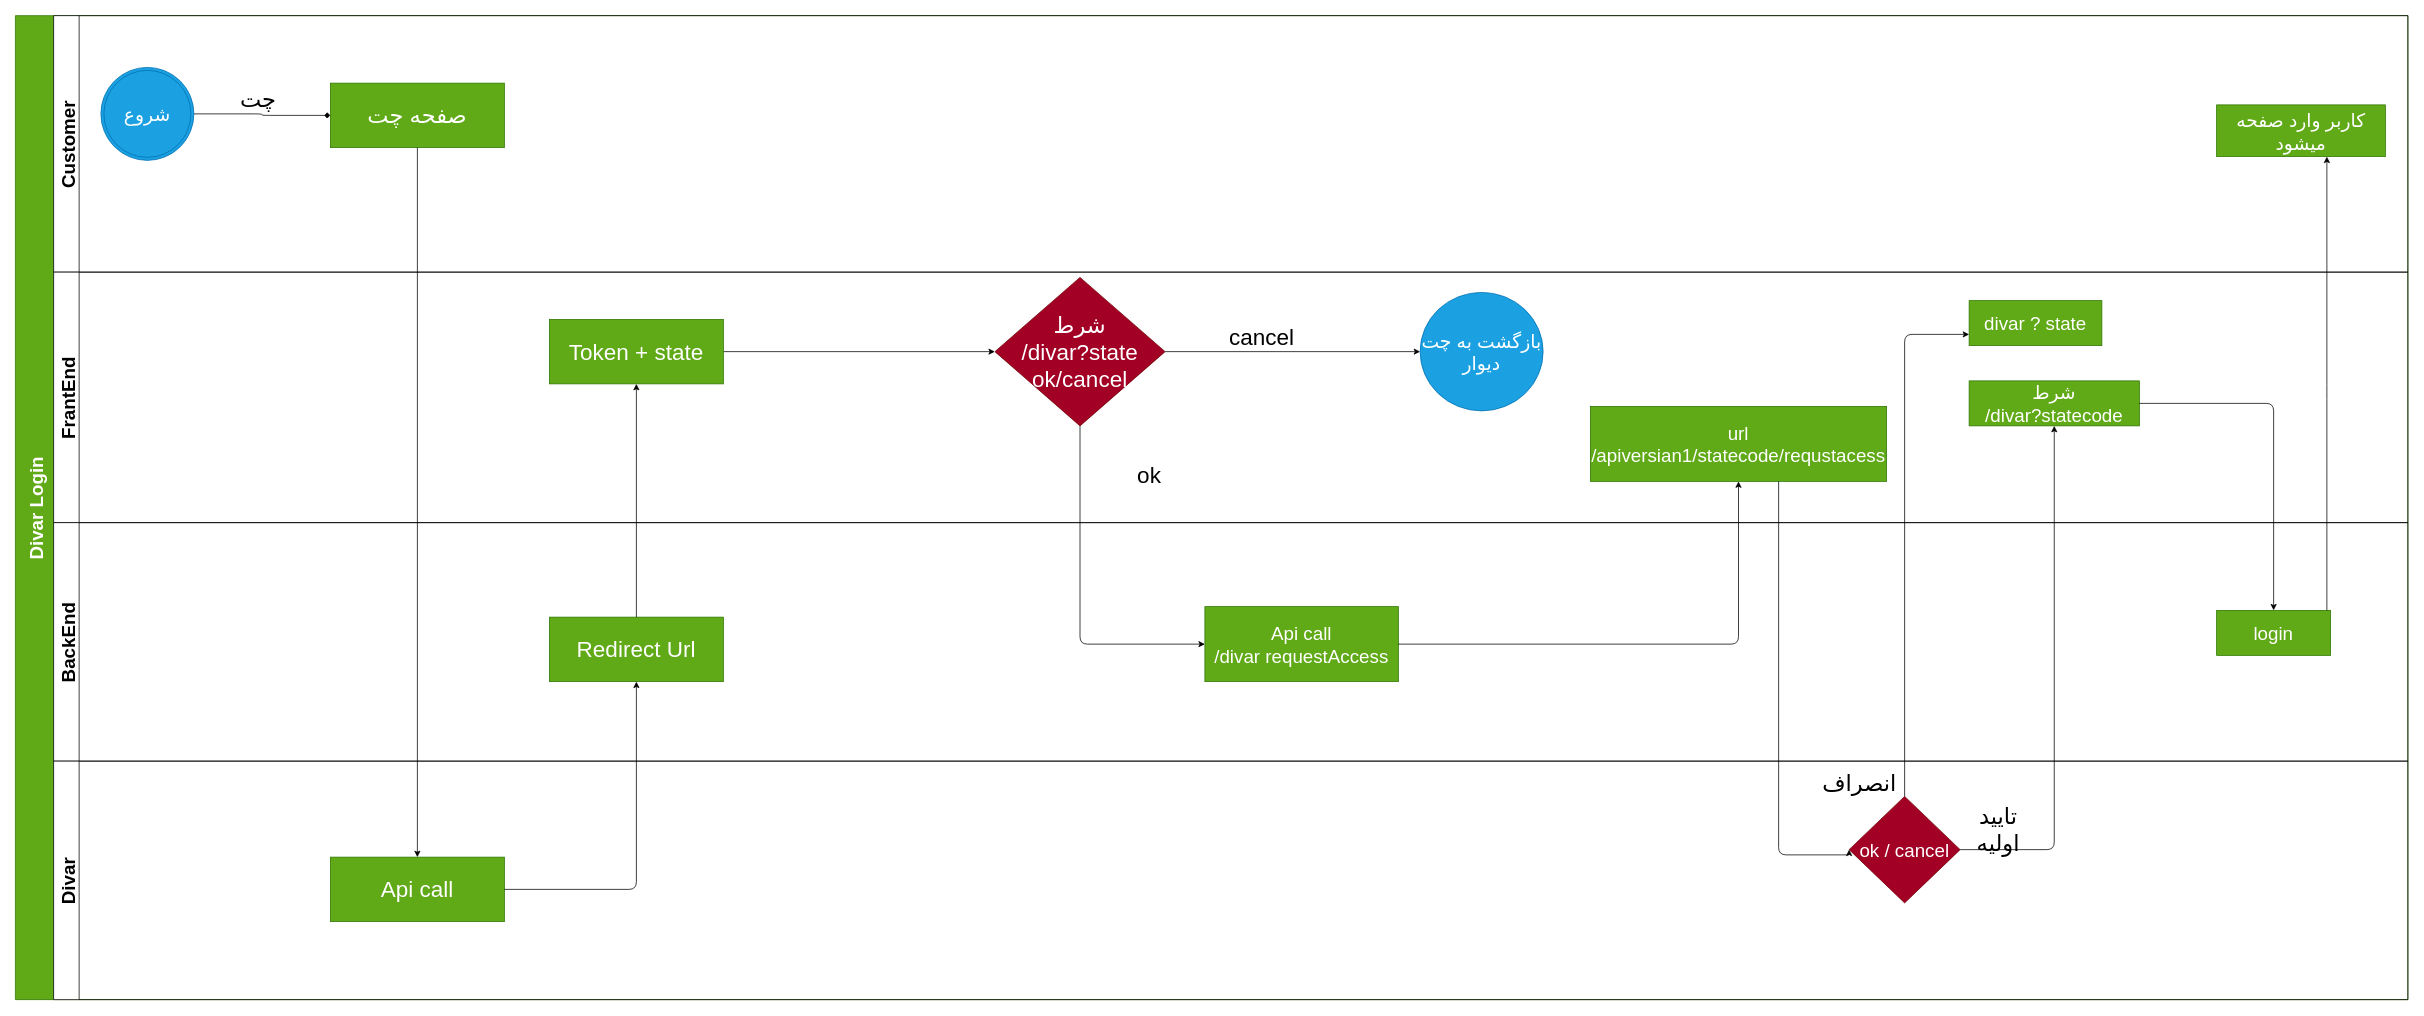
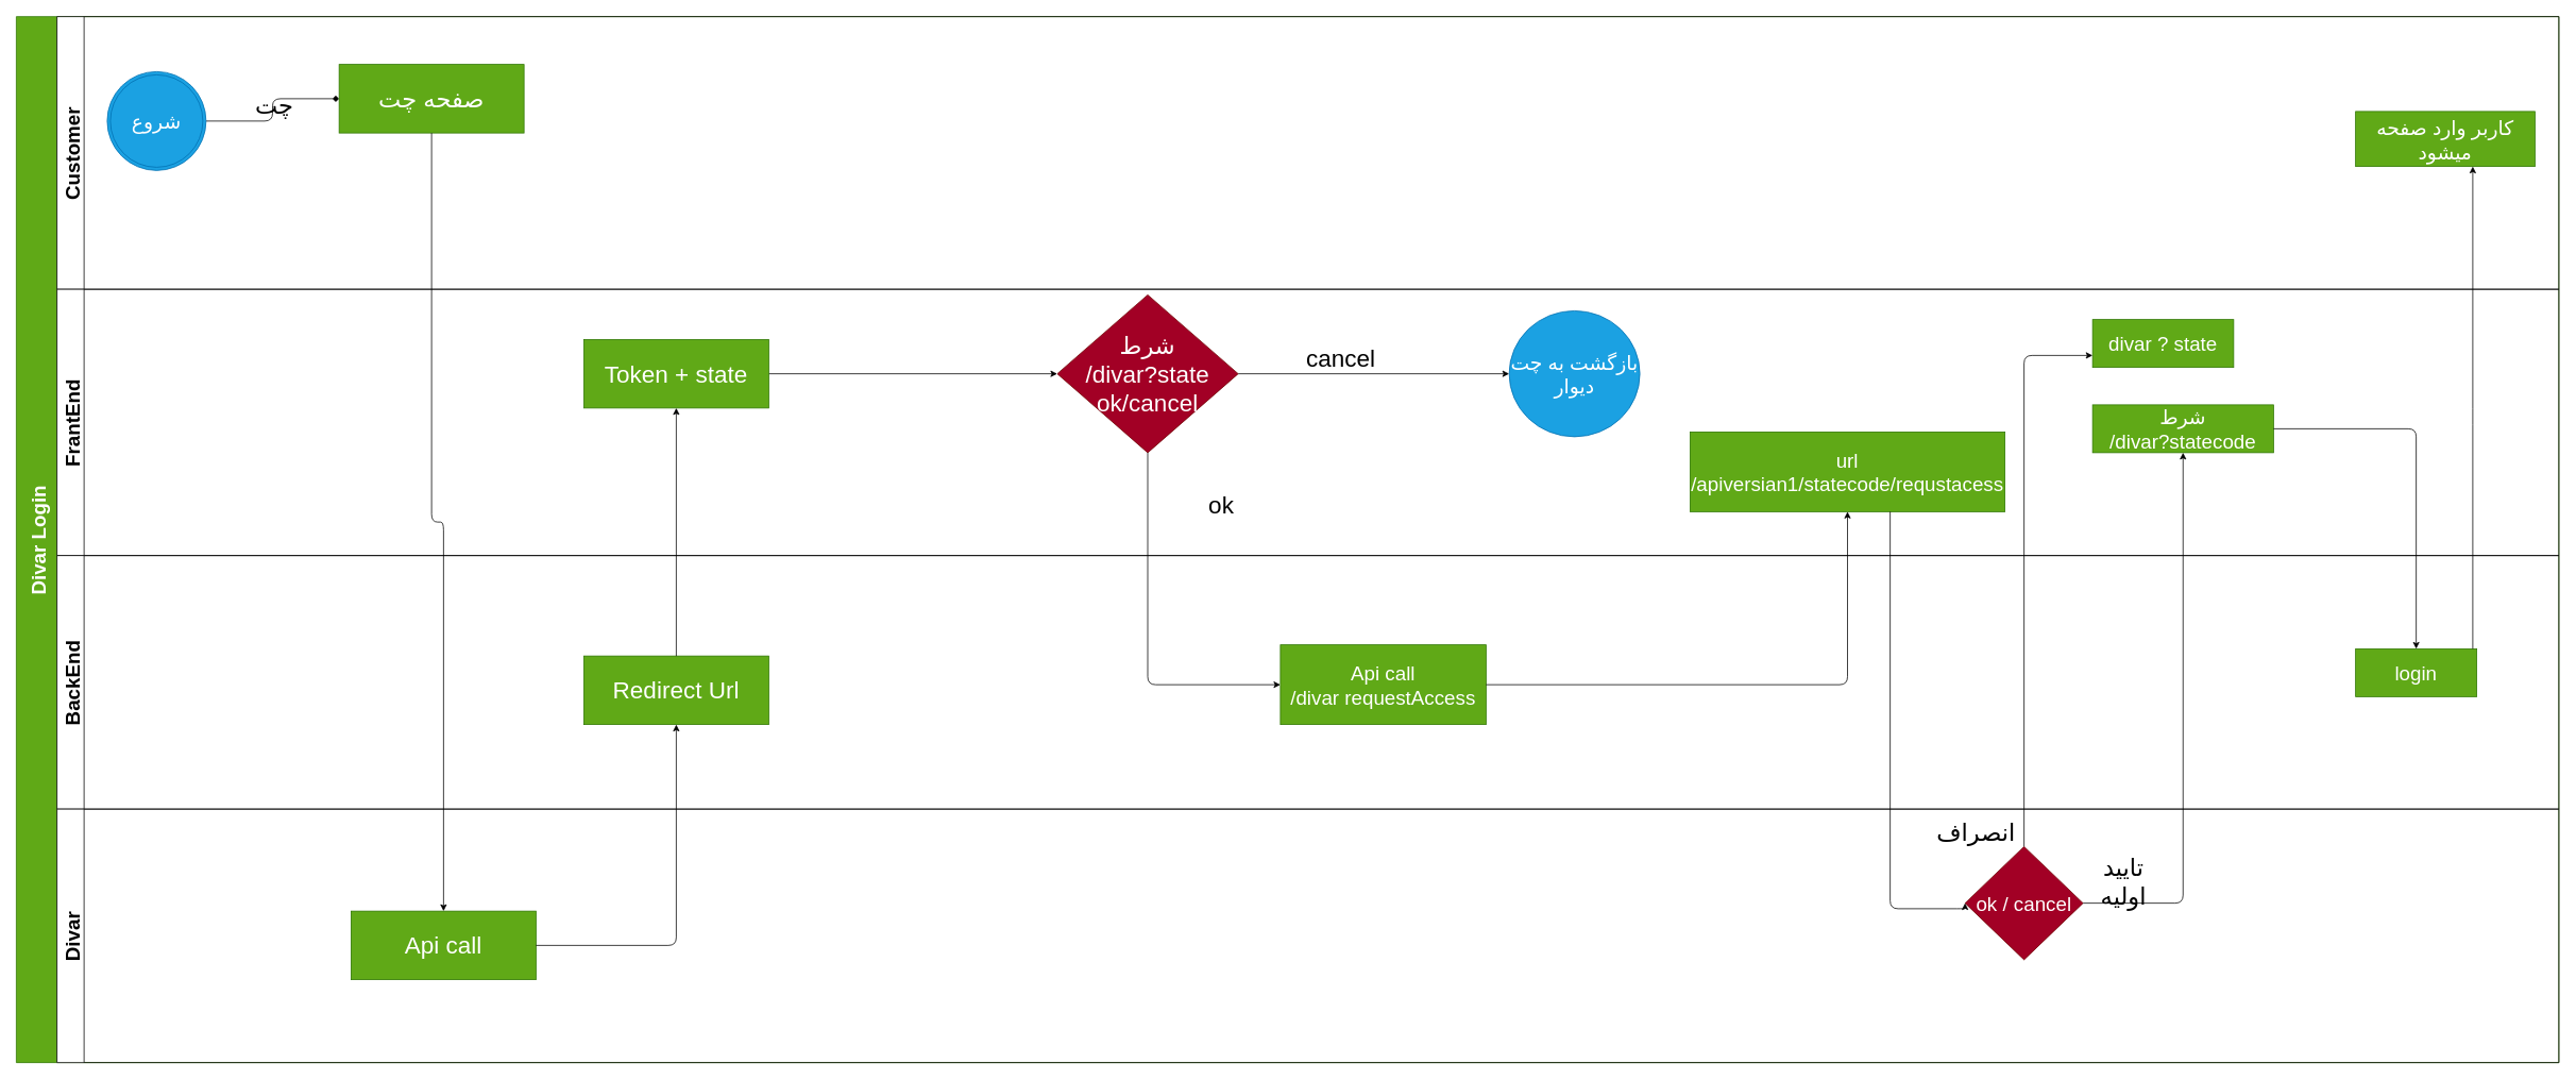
  <mxCell id="0" />
  <mxCell id="1" parent="0" />
  <mxCell id="2" value="Divar Login" style="swimlane;childLayout=stackLayout;resizeParent=1;resizeParentMax=0;horizontal=0;startSize=51;horizontalStack=0;fillColor=#60a917;strokeColor=#2D7600;fontColor=#ffffff;fontSize=25;" parent="1" vertex="1"><mxGeometry x="20" y="20" width="3190" height="1312" as="geometry" /></mxCell>
  <mxCell id="3" value="Customer" style="swimlane;startSize=34;horizontal=0;fontSize=25;" parent="2" vertex="1"><mxGeometry x="51" width="3139" height="342" as="geometry" /></mxCell>
  <mxCell id="4" value="" style="edgeStyle=orthogonalEdgeStyle;html=1;fontSize=25;startSize=20;endArrow=diamond;" parent="3" source="5" target="6" edge="1"><mxGeometry relative="1" as="geometry" /></mxCell>
  <mxCell id="5" value="&lt;font style=&quot;font-size: 25px;&quot;&gt;شروع&lt;/font&gt;" style="ellipse;shape=doubleEllipse;whiteSpace=wrap;html=1;aspect=fixed;fontSize=25;startSize=20;fillColor=#1ba1e2;fontColor=#ffffff;strokeColor=#006EAF;" parent="3" vertex="1"><mxGeometry x="63" y="69" width="124" height="124" as="geometry" /></mxCell>
- <mxCell id="6" value="&lt;span style=&quot;font-size: 30px;&quot;&gt;صفحه چت&lt;/span&gt;" style="whiteSpace=wrap;html=1;fontSize=25;fillColor=#60a917;strokeColor=#2D7600;fontColor=#ffffff;startSize=20;" parent="3" vertex="1"><mxGeometry x="369" y="90" width="232" height="86" as="geometry" /></mxCell>
+ <mxCell id="6" value="&lt;span style=&quot;font-size: 30px;&quot;&gt;صفحه چت&lt;/span&gt;" style="whiteSpace=wrap;html=1;fontSize=25;fillColor=#60a917;strokeColor=#2D7600;fontColor=#ffffff;startSize=20;" parent="3" vertex="1"><mxGeometry x="354" y="60" width="232" height="86" as="geometry" /></mxCell>
  <mxCell id="7" value="چت" style="text;html=1;strokeColor=none;fillColor=none;align=center;verticalAlign=middle;whiteSpace=wrap;rounded=0;fontSize=30;startSize=20;" parent="3" vertex="1"><mxGeometry x="243" y="96" width="60" height="30" as="geometry" /></mxCell>
  <mxCell id="8" value="کاربر وارد صفحه میشود" style="whiteSpace=wrap;html=1;fontSize=25;fillColor=#60a917;strokeColor=#2D7600;fontColor=#ffffff;startSize=20;" parent="3" vertex="1"><mxGeometry x="2884" y="119" width="225" height="69" as="geometry" /></mxCell>
  <mxCell id="9" value="FrantEnd" style="swimlane;startSize=34;horizontal=0;fontSize=25;" parent="2" vertex="1"><mxGeometry x="51" y="342" width="3139" height="334" as="geometry" /></mxCell>
  <mxCell id="10" value="" style="edgeStyle=orthogonalEdgeStyle;html=1;fontSize=30;startSize=20;" parent="9" source="11" target="12" edge="1"><mxGeometry relative="1" as="geometry" /></mxCell>
  <mxCell id="11" value="&lt;span style=&quot;font-size: 30px;&quot;&gt;شرط&lt;/span&gt;&lt;br style=&quot;font-size: 30px;&quot;&gt;&lt;span style=&quot;font-size: 30px;&quot;&gt;/divar?state&lt;br&gt;ok/cancel&lt;br&gt;&lt;/span&gt;" style="rhombus;whiteSpace=wrap;html=1;fontSize=25;fillColor=#a20025;strokeColor=#6F0000;fontColor=#ffffff;startSize=20;" parent="9" vertex="1"><mxGeometry x="1255" y="7" width="227" height="198" as="geometry" /></mxCell>
  <mxCell id="12" value="بازگشت به چت دیوار" style="ellipse;whiteSpace=wrap;html=1;fontSize=25;fillColor=#1ba1e2;strokeColor=#006EAF;fontColor=#ffffff;startSize=20;" parent="9" vertex="1"><mxGeometry x="1822" y="27" width="164" height="158" as="geometry" /></mxCell>
  <mxCell id="13" value="cancel" style="text;html=1;strokeColor=none;fillColor=none;align=center;verticalAlign=middle;whiteSpace=wrap;rounded=0;fontSize=30;startSize=20;" parent="9" vertex="1"><mxGeometry x="1581" y="71" width="60" height="30" as="geometry" /></mxCell>
  <mxCell id="14" value="url&lt;br&gt;/apiversian1/statecode/requstacess" style="whiteSpace=wrap;html=1;fontSize=25;fillColor=#60a917;strokeColor=#2D7600;fontColor=#ffffff;startSize=20;" parent="9" vertex="1"><mxGeometry x="2049" y="179" width="395" height="100" as="geometry" /></mxCell>
  <mxCell id="15" value="divar ? state" style="whiteSpace=wrap;html=1;fontSize=25;fillColor=#60a917;strokeColor=#2D7600;fontColor=#ffffff;startSize=20;" parent="9" vertex="1"><mxGeometry x="2554" y="38" width="177" height="60" as="geometry" /></mxCell>
  <mxCell id="16" value="شرط&lt;br&gt;/divar?statecode" style="whiteSpace=wrap;html=1;fontSize=25;fillColor=#60a917;strokeColor=#2D7600;fontColor=#ffffff;startSize=20;" parent="9" vertex="1"><mxGeometry x="2554" y="145" width="227" height="60" as="geometry" /></mxCell>
  <mxCell id="17" value="ok" style="text;html=1;strokeColor=none;fillColor=none;align=center;verticalAlign=middle;whiteSpace=wrap;rounded=0;fontSize=30;startSize=20;" parent="9" vertex="1"><mxGeometry x="1431" y="255" width="60" height="30" as="geometry" /></mxCell>
  <mxCell id="18" style="edgeStyle=none;html=1;exitX=1;exitY=0.5;exitDx=0;exitDy=0;entryX=0;entryY=0.5;entryDx=0;entryDy=0;" parent="9" source="19" target="11" edge="1"><mxGeometry relative="1" as="geometry" /></mxCell>
  <mxCell id="19" value="&lt;span style=&quot;font-size: 30px;&quot;&gt;Token + state&lt;/span&gt;" style="whiteSpace=wrap;html=1;fontSize=25;fillColor=#60a917;strokeColor=#2D7600;fontColor=#ffffff;startSize=20;" parent="9" vertex="1"><mxGeometry x="661" y="63" width="232" height="86" as="geometry" /></mxCell>
  <mxCell id="20" value="BackEnd" style="swimlane;startSize=34;horizontal=0;fontSize=25;" parent="2" vertex="1"><mxGeometry x="51" y="676" width="3139" height="318" as="geometry"><mxRectangle x="20" y="590" width="2151" height="26" as="alternateBounds" /></mxGeometry></mxCell>
  <mxCell id="21" value="&lt;span style=&quot;font-size: 30px;&quot;&gt;Redirect Url&lt;/span&gt;" style="whiteSpace=wrap;html=1;fontSize=25;fillColor=#60a917;strokeColor=#2D7600;fontColor=#ffffff;startSize=20;" parent="20" vertex="1"><mxGeometry x="661" y="126" width="232" height="86" as="geometry" /></mxCell>
  <mxCell id="22" value="Api call&lt;br&gt;/divar requestAccess" style="whiteSpace=wrap;html=1;fontSize=25;fillColor=#60a917;strokeColor=#2D7600;fontColor=#ffffff;startSize=20;" parent="20" vertex="1"><mxGeometry x="1535" y="112" width="258" height="100" as="geometry" /></mxCell>
  <mxCell id="23" value="login" style="whiteSpace=wrap;html=1;fontSize=25;fillColor=#60a917;strokeColor=#2D7600;fontColor=#ffffff;startSize=20;" parent="20" vertex="1"><mxGeometry x="2884" y="117" width="152" height="60" as="geometry" /></mxCell>
  <mxCell id="24" value="Divar" style="swimlane;startSize=34;horizontal=0;fontSize=25;" parent="2" vertex="1"><mxGeometry x="51" y="994" width="3139" height="318" as="geometry"><mxRectangle x="20" y="590" width="2151" height="26" as="alternateBounds" /></mxGeometry></mxCell>
  <mxCell id="25" value="&lt;font style=&quot;font-size: 30px;&quot;&gt;Api call&lt;/font&gt;" style="whiteSpace=wrap;html=1;fontSize=25;fillColor=#60a917;strokeColor=#2D7600;fontColor=#ffffff;startSize=20;" parent="24" vertex="1"><mxGeometry x="369" y="128" width="232" height="86" as="geometry" /></mxCell>
  <mxCell id="26" value="ok / cancel" style="rhombus;whiteSpace=wrap;html=1;fontSize=25;fillColor=#a20025;strokeColor=#6F0000;fontColor=#ffffff;startSize=20;" parent="24" vertex="1"><mxGeometry x="2394" y="47" width="148" height="142" as="geometry" /></mxCell>
  <mxCell id="27" value="انصراف" style="text;html=1;strokeColor=none;fillColor=none;align=center;verticalAlign=middle;whiteSpace=wrap;rounded=0;fontSize=30;startSize=20;" parent="24" vertex="1"><mxGeometry x="2354" y="14" width="108" height="30" as="geometry" /></mxCell>
  <mxCell id="28" value="تایید اولیه" style="text;html=1;strokeColor=none;fillColor=none;align=center;verticalAlign=middle;whiteSpace=wrap;rounded=0;fontSize=30;startSize=20;" parent="24" vertex="1"><mxGeometry x="2539" y="76" width="108" height="30" as="geometry" /></mxCell>
  <mxCell id="29" value="" style="edgeStyle=orthogonalEdgeStyle;html=1;fontSize=30;startSize=20;" parent="2" source="6" target="25" edge="1"><mxGeometry relative="1" as="geometry" /></mxCell>
  <mxCell id="30" value="" style="edgeStyle=orthogonalEdgeStyle;html=1;fontSize=30;startSize=20;" parent="2" source="25" target="21" edge="1"><mxGeometry relative="1" as="geometry" /></mxCell>
  <mxCell id="31" value="" style="edgeStyle=orthogonalEdgeStyle;html=1;fontSize=30;startSize=20;" parent="2" source="11" target="22" edge="1"><mxGeometry relative="1" as="geometry"><Array as="points"><mxPoint x="1420" y="838" /></Array></mxGeometry></mxCell>
  <mxCell id="32" value="" style="edgeStyle=orthogonalEdgeStyle;html=1;fontSize=30;startSize=20;" parent="2" source="22" target="14" edge="1"><mxGeometry relative="1" as="geometry" /></mxCell>
  <mxCell id="33" value="" style="edgeStyle=orthogonalEdgeStyle;html=1;fontSize=30;startSize=20;entryX=0;entryY=0.5;entryDx=0;entryDy=0;" parent="2" source="14" target="26" edge="1"><mxGeometry relative="1" as="geometry"><mxPoint x="2440" y="1119" as="targetPoint" /><Array as="points"><mxPoint x="2351" y="1119" /><mxPoint x="2445" y="1119" /></Array></mxGeometry></mxCell>
  <mxCell id="34" style="edgeStyle=orthogonalEdgeStyle;html=1;exitX=0.5;exitY=0;exitDx=0;exitDy=0;entryX=0;entryY=0.75;entryDx=0;entryDy=0;fontSize=30;startSize=20;" parent="2" source="26" target="15" edge="1"><mxGeometry relative="1" as="geometry" /></mxCell>
  <mxCell id="35" style="edgeStyle=orthogonalEdgeStyle;html=1;exitX=1;exitY=0.5;exitDx=0;exitDy=0;entryX=0.5;entryY=1;entryDx=0;entryDy=0;fontSize=30;startSize=20;" parent="2" source="26" target="16" edge="1"><mxGeometry relative="1" as="geometry" /></mxCell>
  <mxCell id="36" value="" style="edgeStyle=orthogonalEdgeStyle;html=1;fontSize=30;startSize=20;" parent="2" source="16" target="23" edge="1"><mxGeometry relative="1" as="geometry" /></mxCell>
  <mxCell id="37" value="" style="edgeStyle=orthogonalEdgeStyle;html=1;" parent="2" source="23" target="8" edge="1"><mxGeometry relative="1" as="geometry"><Array as="points"><mxPoint x="3082" y="502" /><mxPoint x="3082" y="502" /></Array></mxGeometry></mxCell>
  <mxCell id="38" value="" style="edgeStyle=none;html=1;" parent="2" source="21" target="19" edge="1"><mxGeometry relative="1" as="geometry" /></mxCell>
